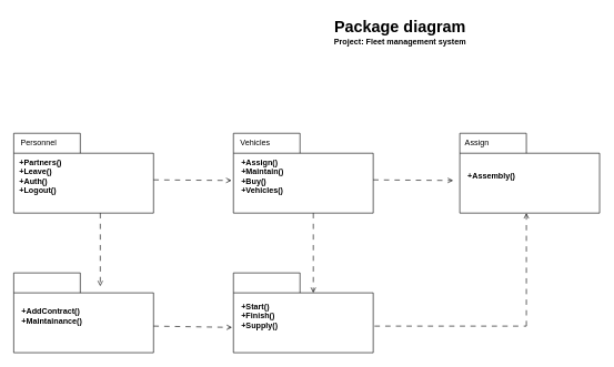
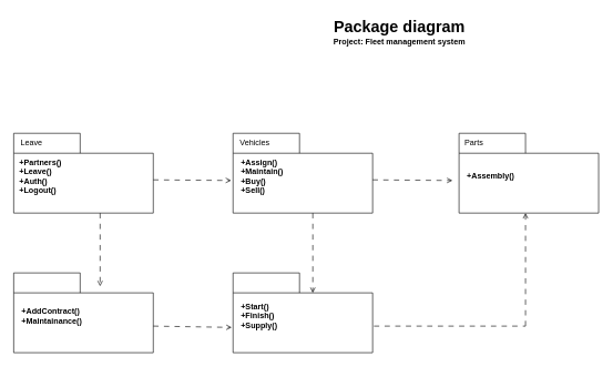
  <mxCell id="0" />
  <mxCell id="1" parent="0" />
  <mxCell id="2" value="Package diagram" style="text;strokeColor=none;fillColor=none;html=1;fontSize=24;fontStyle=1;verticalAlign=middle;align=center;" vertex="1" parent="1"><mxGeometry x="550" y="20" width="100" height="40" as="geometry" /></mxCell>
  <mxCell id="3" value="Project: Fleet management system" style="text;align=center;fontStyle=1;verticalAlign=middle;spacingLeft=3;spacingRight=3;strokeColor=none;rotatable=0;points=[[0,0.5],[1,0.5]];portConstraint=eastwest;html=1;" vertex="1" parent="1"><mxGeometry x="560" y="50" width="80" height="26" as="geometry" /></mxCell>
  <mxCell id="4" value="&amp;nbsp; +Partners()&lt;br&gt;&lt;div style=&quot;&quot;&gt;&lt;span style=&quot;background-color: initial;&quot;&gt;&amp;nbsp; +Leave()&lt;/span&gt;&lt;/div&gt;&lt;div style=&quot;&quot;&gt;&lt;span style=&quot;background-color: initial;&quot;&gt;&amp;nbsp; +Auth()&lt;/span&gt;&lt;/div&gt;&lt;div style=&quot;&quot;&gt;&lt;span style=&quot;background-color: initial;&quot;&gt;&amp;nbsp; +Logout()&lt;/span&gt;&lt;/div&gt;" style="shape=folder;fontStyle=1;spacingTop=10;tabWidth=100;tabHeight=30;tabPosition=left;html=1;whiteSpace=wrap;align=left;" vertex="1" parent="1"><mxGeometry x="20" y="200" width="210" height="120" as="geometry" /></mxCell>
- <mxCell id="5" value="&lt;div style=&quot;&quot;&gt;&lt;span style=&quot;background-color: initial;&quot;&gt;&amp;nbsp; &amp;nbsp;+Assign()&lt;/span&gt;&lt;/div&gt;&lt;div style=&quot;&quot;&gt;&lt;span style=&quot;background-color: initial;&quot;&gt;&amp;nbsp; &amp;nbsp;+Maintain()&lt;/span&gt;&lt;/div&gt;&lt;div style=&quot;&quot;&gt;&lt;span style=&quot;background-color: initial;&quot;&gt;&amp;nbsp; &amp;nbsp;+Buy()&lt;/span&gt;&lt;/div&gt;&lt;div style=&quot;&quot;&gt;&lt;span style=&quot;background-color: initial;&quot;&gt;&amp;nbsp; &amp;nbsp;+Vehicles()&lt;/span&gt;&lt;/div&gt;" style="shape=folder;fontStyle=1;spacingTop=10;tabWidth=100;tabHeight=30;tabPosition=left;html=1;whiteSpace=wrap;align=left;" vertex="1" parent="1"><mxGeometry x="350" y="200" width="210" height="120" as="geometry" /></mxCell>
+ <mxCell id="5" value="&lt;div style=&quot;&quot;&gt;&lt;span style=&quot;background-color: initial;&quot;&gt;&amp;nbsp; &amp;nbsp;+Assign()&lt;/span&gt;&lt;/div&gt;&lt;div style=&quot;&quot;&gt;&lt;span style=&quot;background-color: initial;&quot;&gt;&amp;nbsp; &amp;nbsp;+Maintain()&lt;/span&gt;&lt;/div&gt;&lt;div style=&quot;&quot;&gt;&lt;span style=&quot;background-color: initial;&quot;&gt;&amp;nbsp; &amp;nbsp;+Buy()&lt;/span&gt;&lt;/div&gt;&lt;div style=&quot;&quot;&gt;&lt;span style=&quot;background-color: initial;&quot;&gt;&amp;nbsp; &amp;nbsp;+Sell()&lt;/span&gt;&lt;/div&gt;" style="shape=folder;fontStyle=1;spacingTop=10;tabWidth=100;tabHeight=30;tabPosition=left;html=1;whiteSpace=wrap;align=left;" vertex="1" parent="1"><mxGeometry x="350" y="200" width="210" height="120" as="geometry" /></mxCell>
  <mxCell id="6" value="&amp;nbsp; &amp;nbsp;+Assembly()" style="shape=folder;fontStyle=1;spacingTop=10;tabWidth=100;tabHeight=30;tabPosition=left;html=1;whiteSpace=wrap;align=left;" vertex="1" parent="1"><mxGeometry x="690" y="200" width="210" height="120" as="geometry" /></mxCell>
  <mxCell id="7" value="&lt;div style=&quot;&quot;&gt;&lt;span style=&quot;background-color: initial;&quot;&gt;&amp;nbsp; &amp;nbsp;+AddContract()&lt;/span&gt;&lt;/div&gt;&lt;div style=&quot;&quot;&gt;&lt;span style=&quot;background-color: initial;&quot;&gt;&amp;nbsp; &amp;nbsp;+Maintainance()&lt;/span&gt;&lt;/div&gt;" style="shape=folder;fontStyle=1;spacingTop=10;tabWidth=100;tabHeight=30;tabPosition=left;html=1;whiteSpace=wrap;align=left;" vertex="1" parent="1"><mxGeometry x="20" y="410" width="210" height="120" as="geometry" /></mxCell>
  <mxCell id="8" value="&amp;nbsp; &amp;nbsp;+Start()&lt;br&gt;&amp;nbsp; &amp;nbsp;+Finish()&lt;br&gt;&amp;nbsp; &amp;nbsp;+Supply()" style="shape=folder;fontStyle=1;spacingTop=10;tabWidth=100;tabHeight=30;tabPosition=left;html=1;whiteSpace=wrap;align=left;" vertex="1" parent="1"><mxGeometry x="350" y="410" width="210" height="120" as="geometry" /></mxCell>
- <mxCell id="9" value="&amp;nbsp; Personnel" style="text;html=1;strokeColor=none;fillColor=none;align=left;verticalAlign=middle;whiteSpace=wrap;rounded=0;" vertex="1" parent="1"><mxGeometry x="22" y="200" width="90" height="30" as="geometry" /></mxCell>
+ <mxCell id="9" value="&amp;nbsp; Leave" style="text;html=1;strokeColor=none;fillColor=none;align=left;verticalAlign=middle;whiteSpace=wrap;rounded=0;" vertex="1" parent="1"><mxGeometry x="22" y="200" width="90" height="30" as="geometry" /></mxCell>
  <mxCell id="10" value="&amp;nbsp; Vehicles" style="text;html=1;strokeColor=none;fillColor=none;align=left;verticalAlign=middle;whiteSpace=wrap;rounded=0;" vertex="1" parent="1"><mxGeometry x="352" y="200" width="100" height="30" as="geometry" /></mxCell>
- <mxCell id="11" value="&amp;nbsp; Assign" style="text;html=1;strokeColor=none;fillColor=none;align=left;verticalAlign=middle;whiteSpace=wrap;rounded=0;" vertex="1" parent="1"><mxGeometry x="690" y="200" width="90" height="30" as="geometry" /></mxCell>
+ <mxCell id="11" value="&amp;nbsp; Parts" style="text;html=1;strokeColor=none;fillColor=none;align=left;verticalAlign=middle;whiteSpace=wrap;rounded=0;" vertex="1" parent="1"><mxGeometry x="690" y="200" width="90" height="30" as="geometry" /></mxCell>
  <mxCell id="12" value="" style="endArrow=open;html=1;rounded=0;endFill=0;dashed=1;dashPattern=8 8;" edge="1" parent="1"><mxGeometry width="50" height="50" relative="1" as="geometry"><mxPoint x="790" y="490" as="sourcePoint" /><mxPoint x="790" y="320" as="targetPoint" /></mxGeometry></mxCell>
  <mxCell id="13" value="" style="endArrow=open;html=1;rounded=0;endFill=0;dashed=1;dashPattern=8 8;entryX=-0.01;entryY=0.683;entryDx=0;entryDy=0;entryPerimeter=0;" edge="1" parent="1" target="8"><mxGeometry width="50" height="50" relative="1" as="geometry"><mxPoint x="230" y="490" as="sourcePoint" /><mxPoint x="310" y="490" as="targetPoint" /></mxGeometry></mxCell>
  <mxCell id="14" value="" style="endArrow=open;html=1;rounded=0;endFill=0;dashed=1;dashPattern=8 8;" edge="1" parent="1"><mxGeometry width="50" height="50" relative="1" as="geometry"><mxPoint x="470" y="320" as="sourcePoint" /><mxPoint x="470" y="440" as="targetPoint" /></mxGeometry></mxCell>
  <mxCell id="15" value="" style="endArrow=open;html=1;rounded=0;endFill=0;dashed=1;dashPattern=8 8;" edge="1" parent="1"><mxGeometry width="50" height="50" relative="1" as="geometry"><mxPoint x="150" y="320" as="sourcePoint" /><mxPoint x="150" y="430" as="targetPoint" /></mxGeometry></mxCell>
  <mxCell id="16" value="" style="endArrow=open;html=1;rounded=0;endFill=0;dashed=1;dashPattern=8 8;entryX=-0.014;entryY=0.758;entryDx=0;entryDy=0;entryPerimeter=0;" edge="1" parent="1"><mxGeometry width="50" height="50" relative="1" as="geometry"><mxPoint x="230" y="270" as="sourcePoint" /><mxPoint x="347.06" y="270.96" as="targetPoint" /></mxGeometry></mxCell>
  <mxCell id="17" value="" style="endArrow=open;html=1;rounded=0;endFill=0;dashed=1;dashPattern=8 8;" edge="1" parent="1"><mxGeometry width="50" height="50" relative="1" as="geometry"><mxPoint x="560" y="270" as="sourcePoint" /><mxPoint x="680" y="271" as="targetPoint" /></mxGeometry></mxCell>
  <mxCell id="18" value="" style="endArrow=none;html=1;rounded=0;dashed=1;dashPattern=8 8;" edge="1" parent="1"><mxGeometry width="50" height="50" relative="1" as="geometry"><mxPoint x="562" y="490" as="sourcePoint" /><mxPoint x="790" y="490" as="targetPoint" /></mxGeometry></mxCell>
